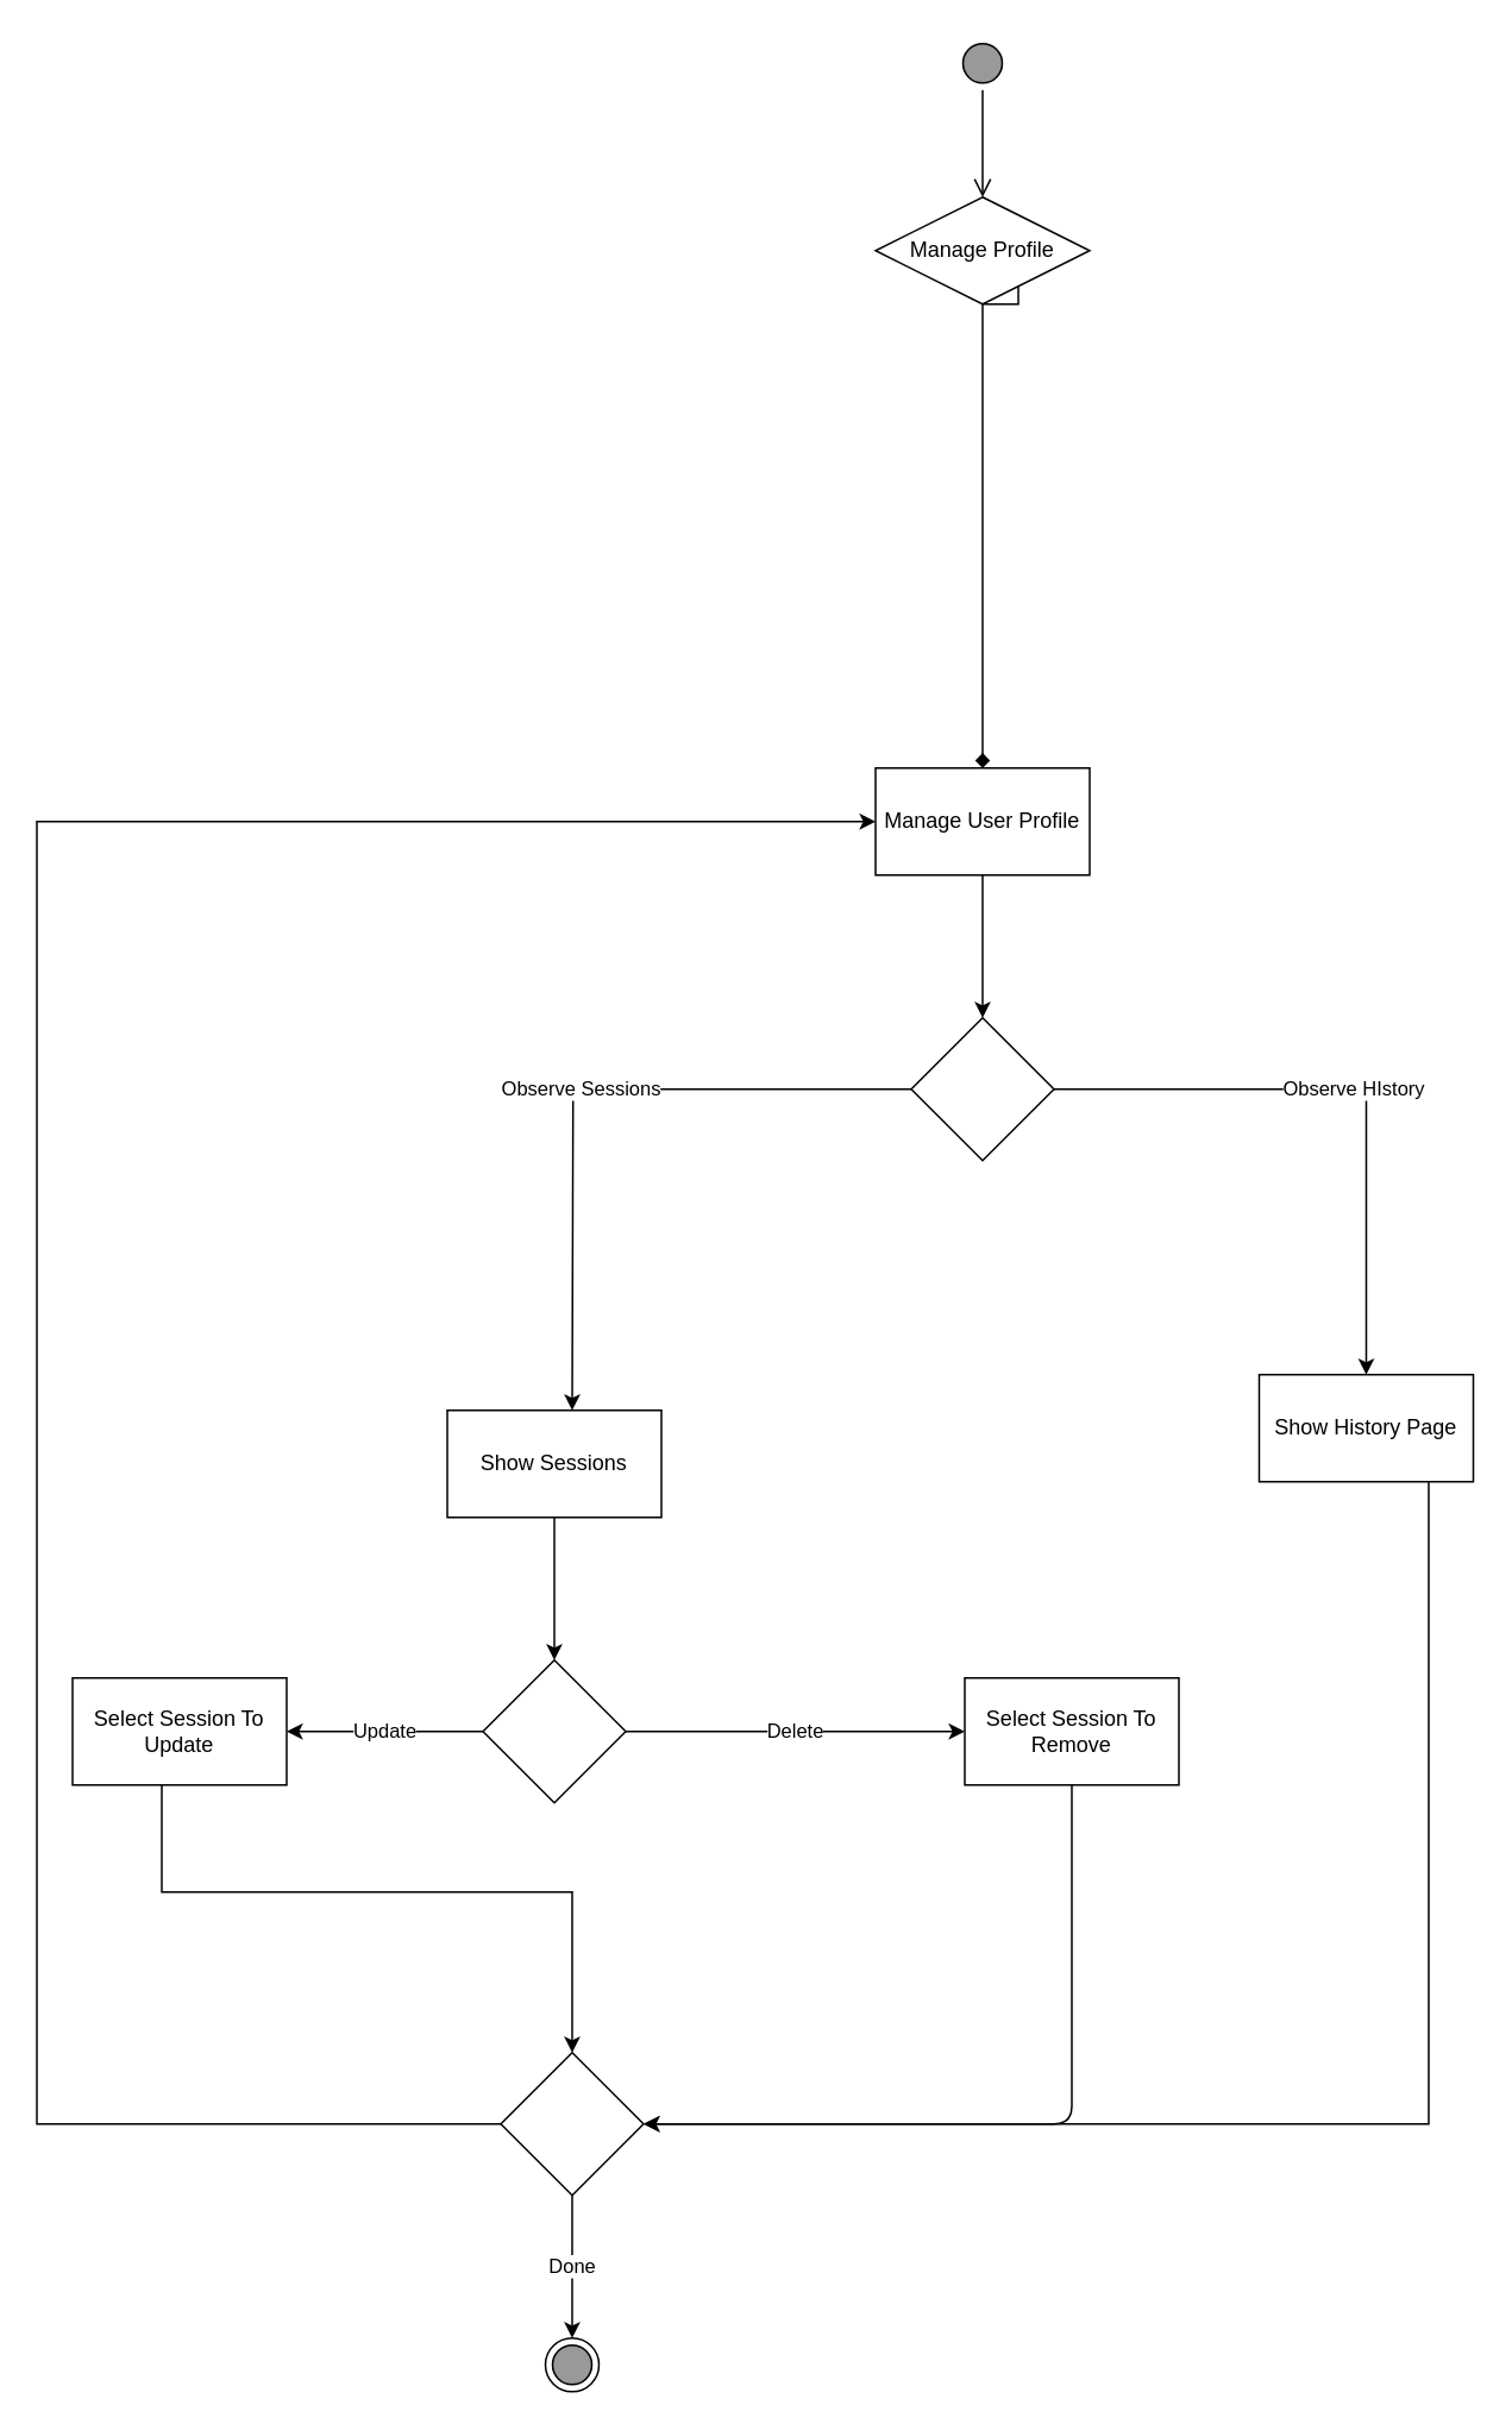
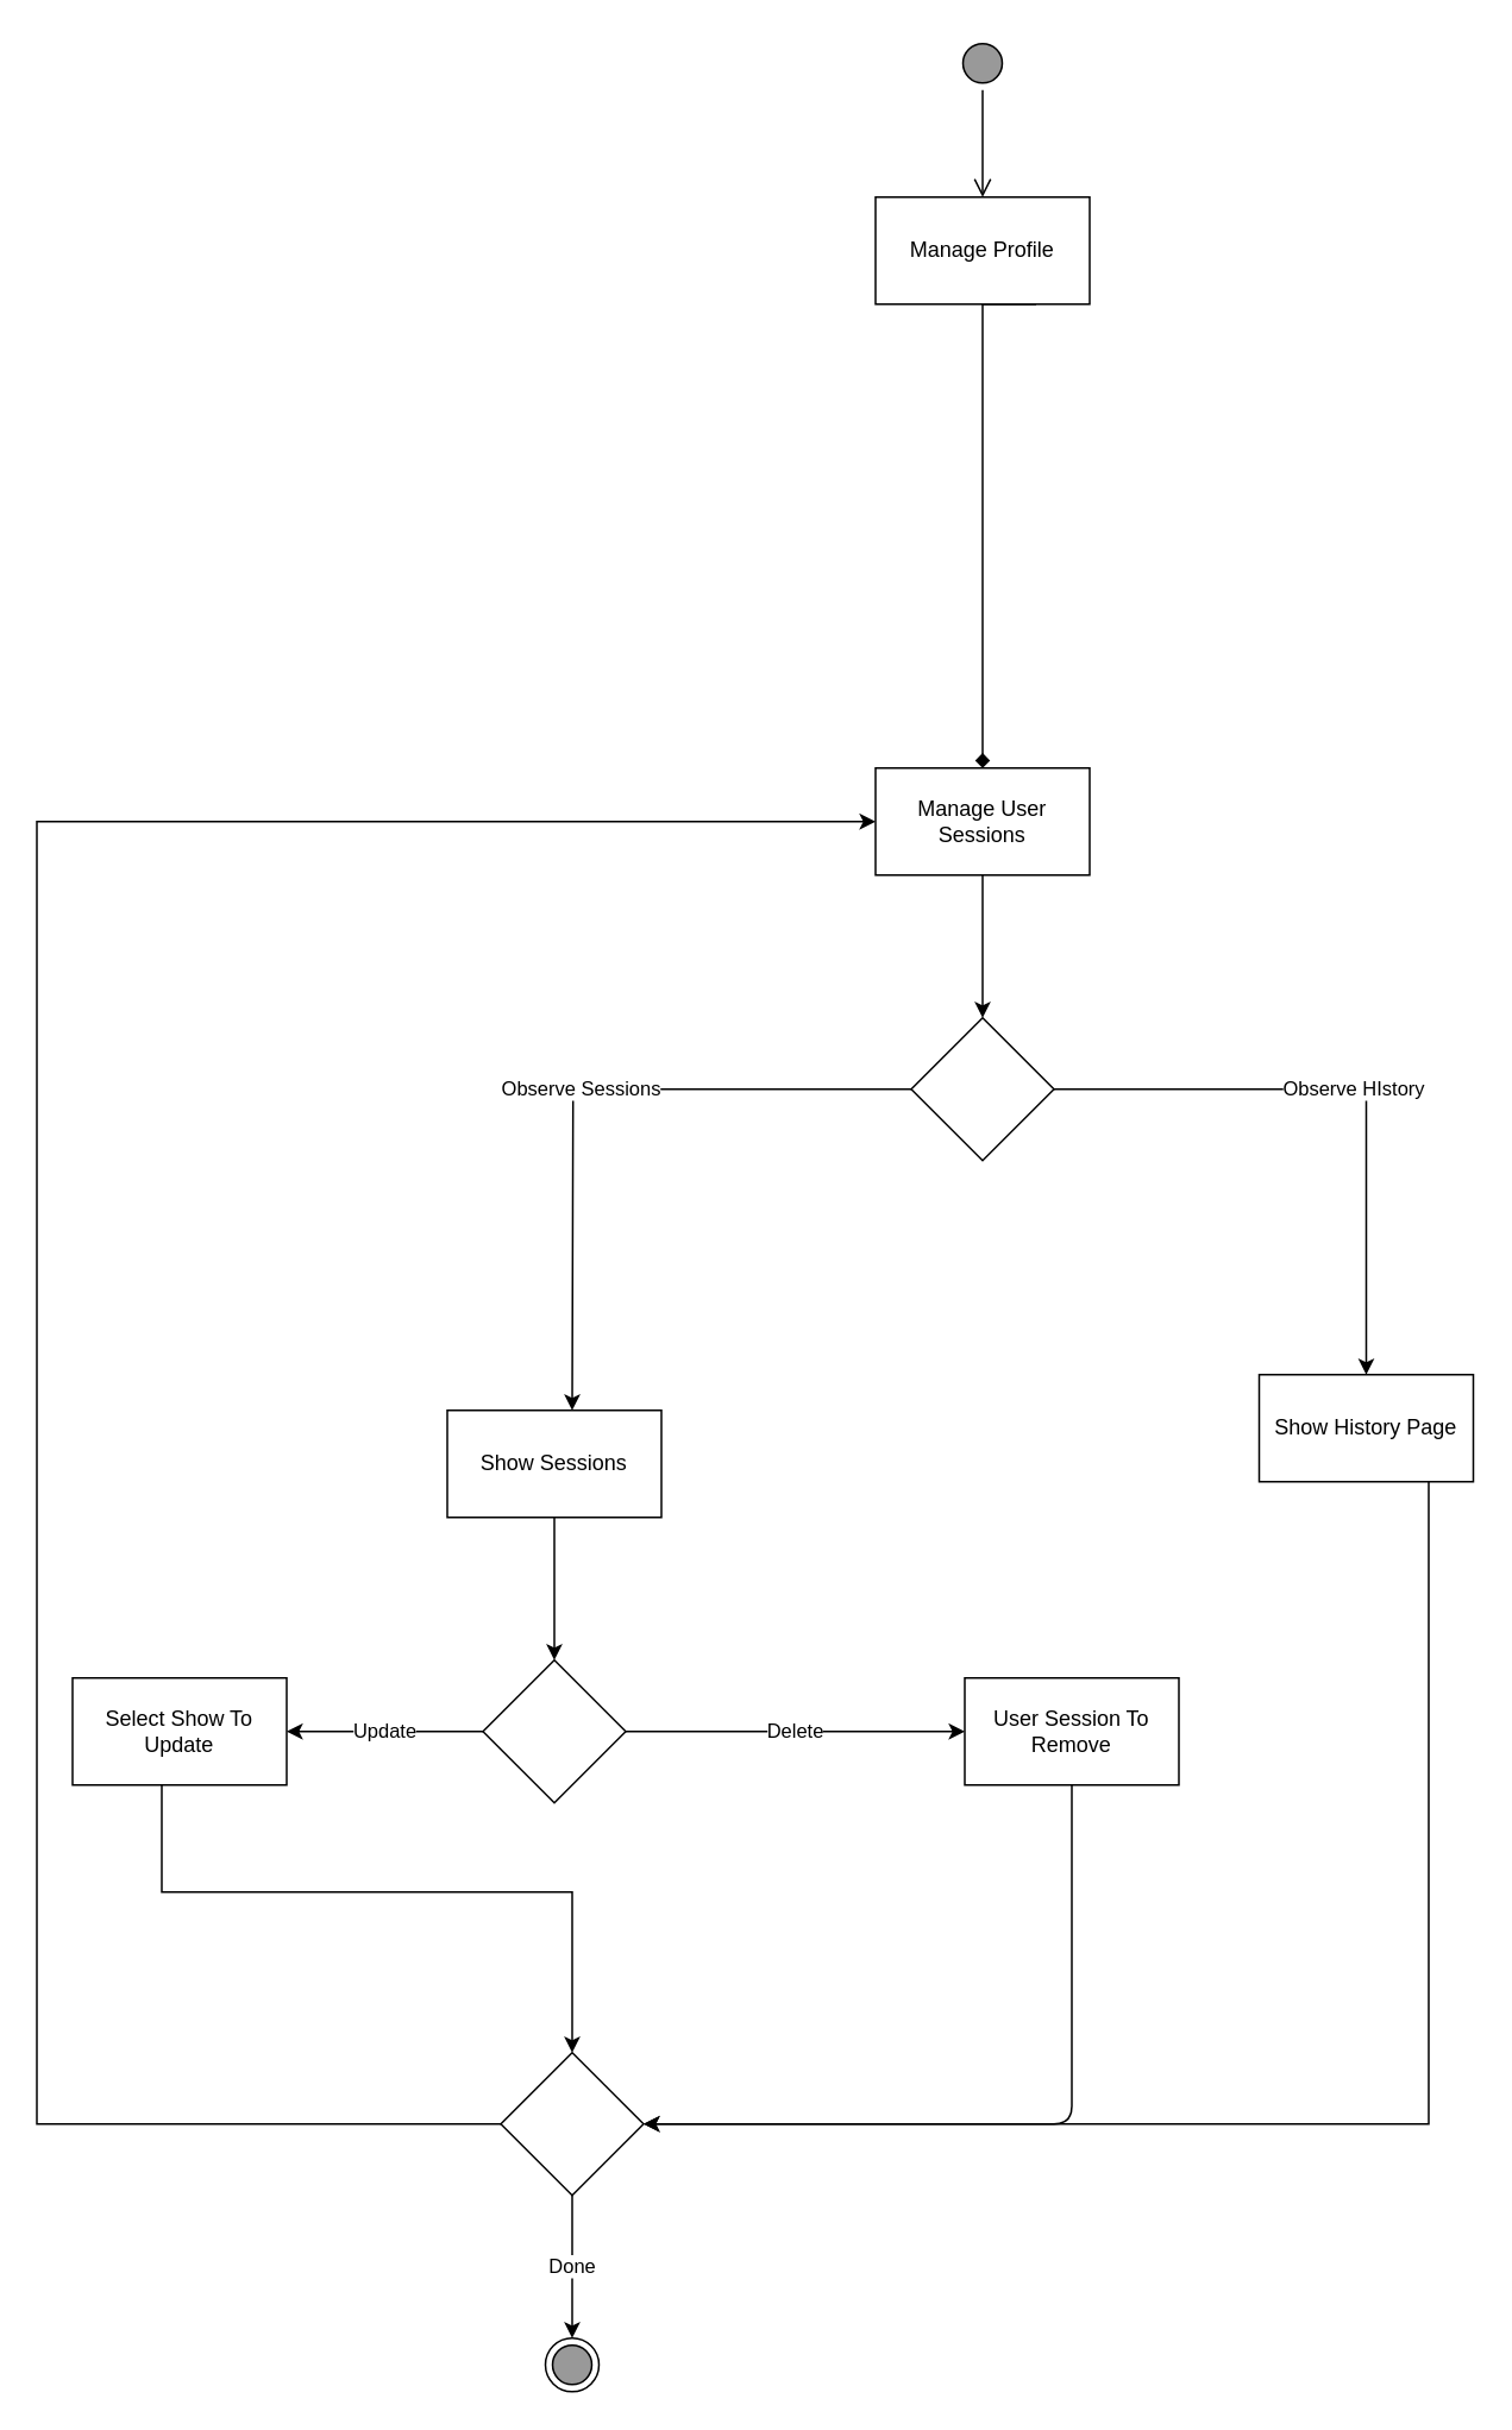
  <mxCell id="0" />
  <mxCell id="1" parent="0" />
- <mxCell id="2" value="Manage Profile" style="rhombus;whiteSpace=wrap;html=1;" parent="1" vertex="1"><mxGeometry x="490" y="110" width="120" height="60" as="geometry" /></mxCell>
+ <mxCell id="2" value="Manage Profile" style="rounded=0;whiteSpace=wrap;html=1;" parent="1" vertex="1"><mxGeometry x="490" y="110" width="120" height="60" as="geometry" /></mxCell>
  <mxCell id="3" value="" style="edgeStyle=orthogonalEdgeStyle;rounded=0;orthogonalLoop=1;jettySize=auto;html=1;exitX=0.75;exitY=1;exitDx=0;exitDy=0;entryX=0.5;entryY=0;entryDx=0;entryDy=0;endArrow=diamond;" parent="1" source="2" target="5" edge="1"><mxGeometry relative="1" as="geometry"><mxPoint x="590" y="280" as="sourcePoint" /><mxPoint x="560" y="420" as="targetPoint" /><Array as="points"><mxPoint x="550" y="170" /></Array></mxGeometry></mxCell>
  <mxCell id="4" value="" style="edgeStyle=orthogonalEdgeStyle;rounded=0;orthogonalLoop=1;jettySize=auto;html=1;" parent="1" source="5" edge="1"><mxGeometry relative="1" as="geometry"><mxPoint x="550" y="570" as="targetPoint" /></mxGeometry></mxCell>
- <mxCell id="5" value="Manage User Profile" style="rounded=0;whiteSpace=wrap;html=1;" parent="1" vertex="1"><mxGeometry x="490" y="430" width="120" height="60" as="geometry" /></mxCell>
+ <mxCell id="5" value="Manage User Sessions" style="rounded=0;whiteSpace=wrap;html=1;" parent="1" vertex="1"><mxGeometry x="490" y="430" width="120" height="60" as="geometry" /></mxCell>
  <mxCell id="6" value="Observe Sessions" style="edgeStyle=orthogonalEdgeStyle;rounded=0;orthogonalLoop=1;jettySize=auto;html=1;" parent="1" source="8" edge="1"><mxGeometry relative="1" as="geometry"><mxPoint x="320" y="790" as="targetPoint" /></mxGeometry></mxCell>
  <mxCell id="7" value="Observe HIstory" style="edgeStyle=orthogonalEdgeStyle;rounded=0;orthogonalLoop=1;jettySize=auto;html=1;" parent="1" source="8" target="10" edge="1"><mxGeometry relative="1" as="geometry"><mxPoint x="790" y="790" as="targetPoint" /></mxGeometry></mxCell>
  <mxCell id="8" value="" style="rhombus;whiteSpace=wrap;html=1;" parent="1" vertex="1"><mxGeometry x="510" y="570" width="80" height="80" as="geometry" /></mxCell>
  <mxCell id="9" value="" style="edgeStyle=orthogonalEdgeStyle;rounded=0;orthogonalLoop=1;jettySize=auto;html=1;strokeColor=#000000;entryX=1;entryY=0.5;entryDx=0;entryDy=0;" parent="1" source="10" target="22" edge="1"><mxGeometry relative="1" as="geometry"><mxPoint x="790" y="900" as="targetPoint" /><Array as="points"><mxPoint x="800" y="1190" /></Array></mxGeometry></mxCell>
  <mxCell id="10" value="Show History Page" style="rounded=0;whiteSpace=wrap;html=1;" parent="1" vertex="1"><mxGeometry x="705" y="770" width="120" height="60" as="geometry" /></mxCell>
  <mxCell id="11" value="" style="edgeStyle=orthogonalEdgeStyle;rounded=0;orthogonalLoop=1;jettySize=auto;html=1;" parent="1" source="12" edge="1"><mxGeometry relative="1" as="geometry"><mxPoint x="310" y="930" as="targetPoint" /></mxGeometry></mxCell>
  <mxCell id="12" value="Show Sessions" style="rounded=0;whiteSpace=wrap;html=1;" parent="1" vertex="1"><mxGeometry x="250" y="790" width="120" height="60" as="geometry" /></mxCell>
  <mxCell id="13" value="Update" style="edgeStyle=orthogonalEdgeStyle;rounded=0;orthogonalLoop=1;jettySize=auto;html=1;" parent="1" source="15" target="18" edge="1"><mxGeometry relative="1" as="geometry"><mxPoint x="100" y="970" as="targetPoint" /></mxGeometry></mxCell>
  <mxCell id="14" value="Delete" style="edgeStyle=orthogonalEdgeStyle;rounded=0;orthogonalLoop=1;jettySize=auto;html=1;" parent="1" source="15" target="16" edge="1"><mxGeometry relative="1" as="geometry"><mxPoint x="600" y="970" as="targetPoint" /></mxGeometry></mxCell>
  <mxCell id="15" value="" style="rhombus;whiteSpace=wrap;html=1;" parent="1" vertex="1"><mxGeometry x="270" y="930" width="80" height="80" as="geometry" /></mxCell>
- <mxCell id="16" value="Select Session To Remove" style="rounded=0;whiteSpace=wrap;html=1;" parent="1" vertex="1"><mxGeometry x="540" y="940" width="120" height="60" as="geometry" /></mxCell>
+ <mxCell id="16" value="User Session To Remove" style="rounded=0;whiteSpace=wrap;html=1;" parent="1" vertex="1"><mxGeometry x="540" y="940" width="120" height="60" as="geometry" /></mxCell>
  <mxCell id="17" value="" style="edgeStyle=orthogonalEdgeStyle;rounded=0;orthogonalLoop=1;jettySize=auto;html=1;strokeColor=#000000;entryX=0.5;entryY=0;entryDx=0;entryDy=0;" parent="1" source="18" target="22" edge="1"><mxGeometry relative="1" as="geometry"><mxPoint x="100" y="1080" as="targetPoint" /><Array as="points"><mxPoint x="90" y="1060" /><mxPoint x="320" y="1060" /></Array></mxGeometry></mxCell>
- <mxCell id="18" value="Select Session To Update" style="rounded=0;whiteSpace=wrap;html=1;" parent="1" vertex="1"><mxGeometry x="40" y="940" width="120" height="60" as="geometry" /></mxCell>
+ <mxCell id="18" value="Select Show To Update" style="rounded=0;whiteSpace=wrap;html=1;" parent="1" vertex="1"><mxGeometry x="40" y="940" width="120" height="60" as="geometry" /></mxCell>
  <mxCell id="19" value="" style="endArrow=classic;html=1;exitX=0.5;exitY=1;exitDx=0;exitDy=0;" parent="1" source="16" target="22" edge="1"><mxGeometry width="50" height="50" relative="1" as="geometry"><mxPoint x="40" y="1270" as="sourcePoint" /><mxPoint x="380" y="1190" as="targetPoint" /><Array as="points"><mxPoint x="600" y="1190" /></Array></mxGeometry></mxCell>
  <mxCell id="20" value="Done" style="edgeStyle=orthogonalEdgeStyle;rounded=0;orthogonalLoop=1;jettySize=auto;html=1;strokeColor=#000000;" parent="1" source="22" edge="1"><mxGeometry relative="1" as="geometry"><mxPoint x="320" y="1310" as="targetPoint" /></mxGeometry></mxCell>
  <mxCell id="21" value="" style="edgeStyle=orthogonalEdgeStyle;rounded=0;orthogonalLoop=1;jettySize=auto;html=1;strokeColor=#000000;entryX=0;entryY=0.5;entryDx=0;entryDy=0;" parent="1" source="22" target="5" edge="1"><mxGeometry relative="1" as="geometry"><mxPoint x="30" y="990" as="targetPoint" /><Array as="points"><mxPoint x="20" y="1190" /><mxPoint x="20" y="460" /></Array></mxGeometry></mxCell>
  <mxCell id="22" value="" style="rhombus;whiteSpace=wrap;html=1;" parent="1" vertex="1"><mxGeometry x="280" y="1150" width="80" height="80" as="geometry" /></mxCell>
  <mxCell id="23" value="" style="ellipse;html=1;shape=startState;fillColor=#999999;strokeColor=#000000;" parent="1" vertex="1"><mxGeometry x="535" y="20" width="30" height="30" as="geometry" /></mxCell>
  <mxCell id="24" value="" style="edgeStyle=orthogonalEdgeStyle;html=1;verticalAlign=bottom;endArrow=open;endSize=8;entryX=0.5;entryY=0;entryDx=0;entryDy=0;strokeColor=#000000;" parent="1" source="23" target="2" edge="1"><mxGeometry relative="1" as="geometry"><mxPoint x="15" y="385" as="targetPoint" /></mxGeometry></mxCell>
  <mxCell id="25" value="" style="ellipse;html=1;shape=endState;fillColor=#999999;strokeColor=#000000;" parent="1" vertex="1"><mxGeometry x="305" y="1310" width="30" height="30" as="geometry" /></mxCell>
